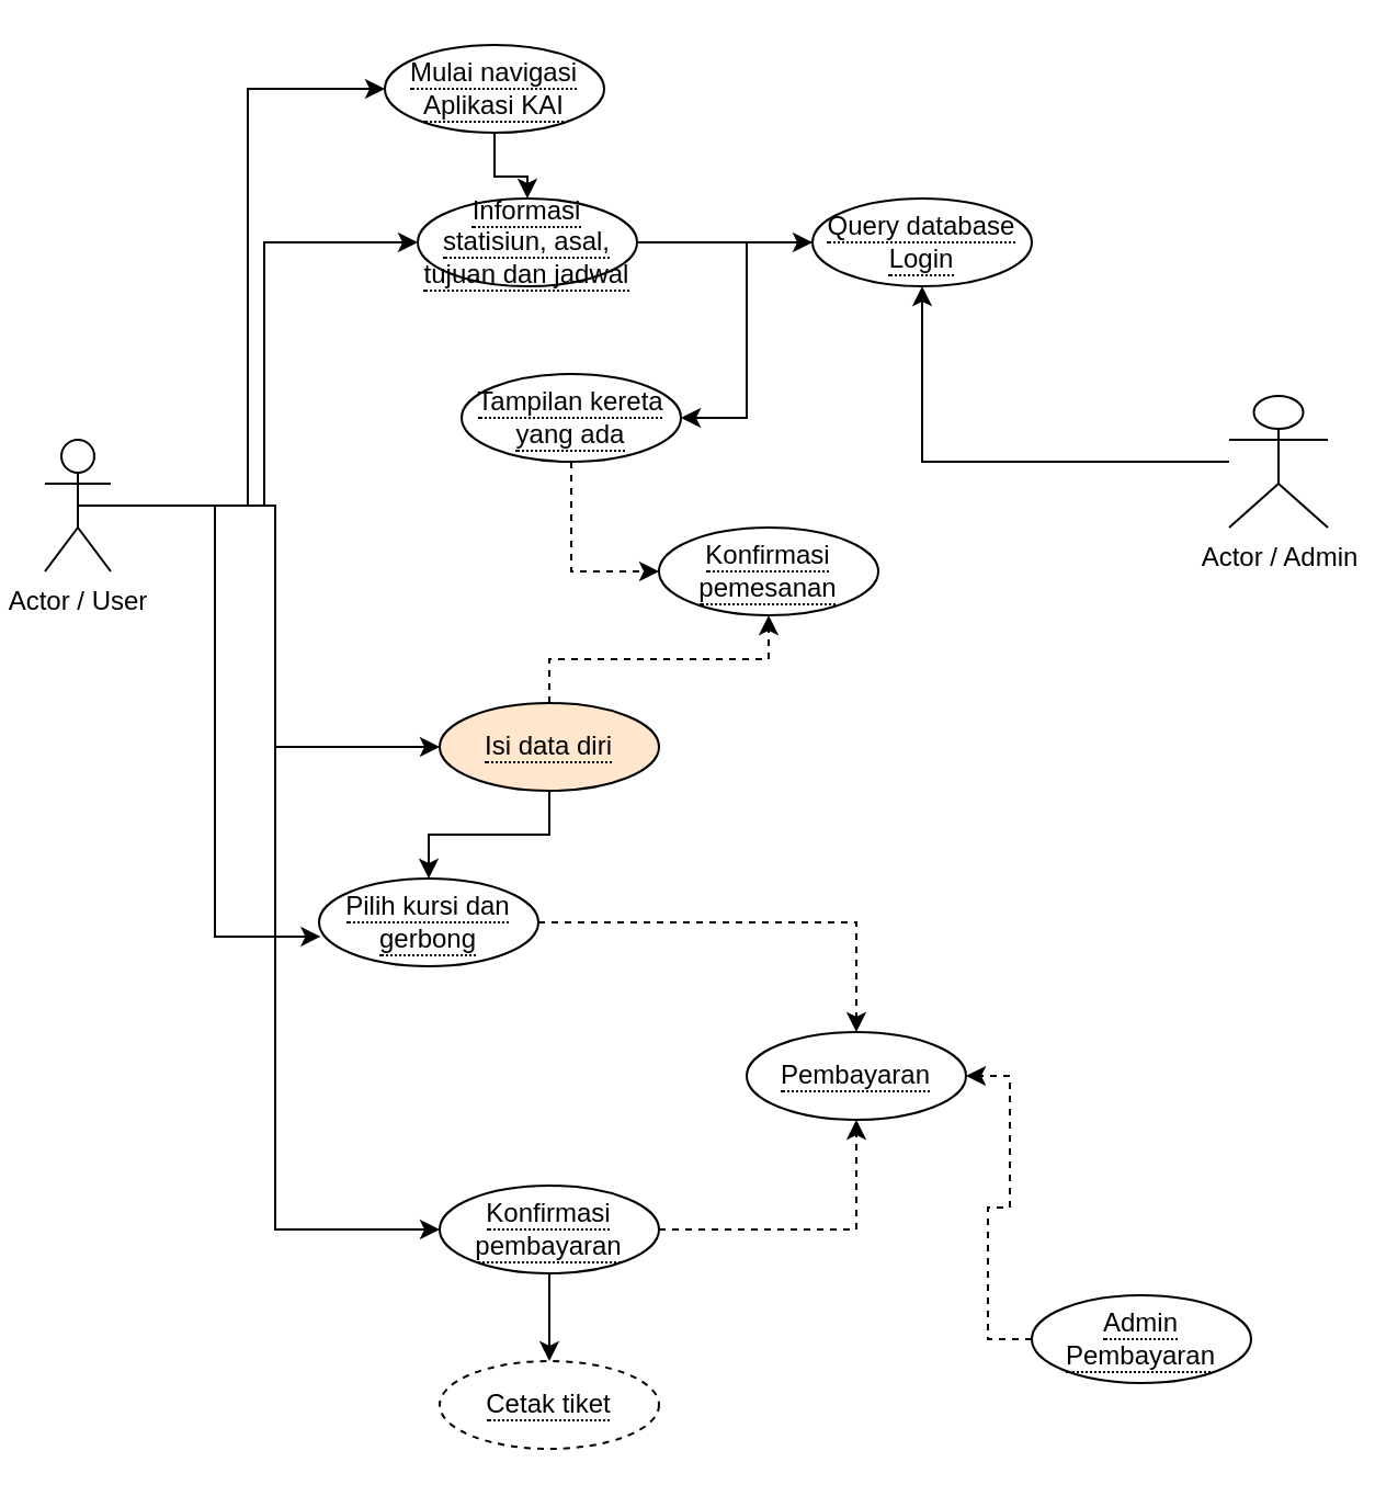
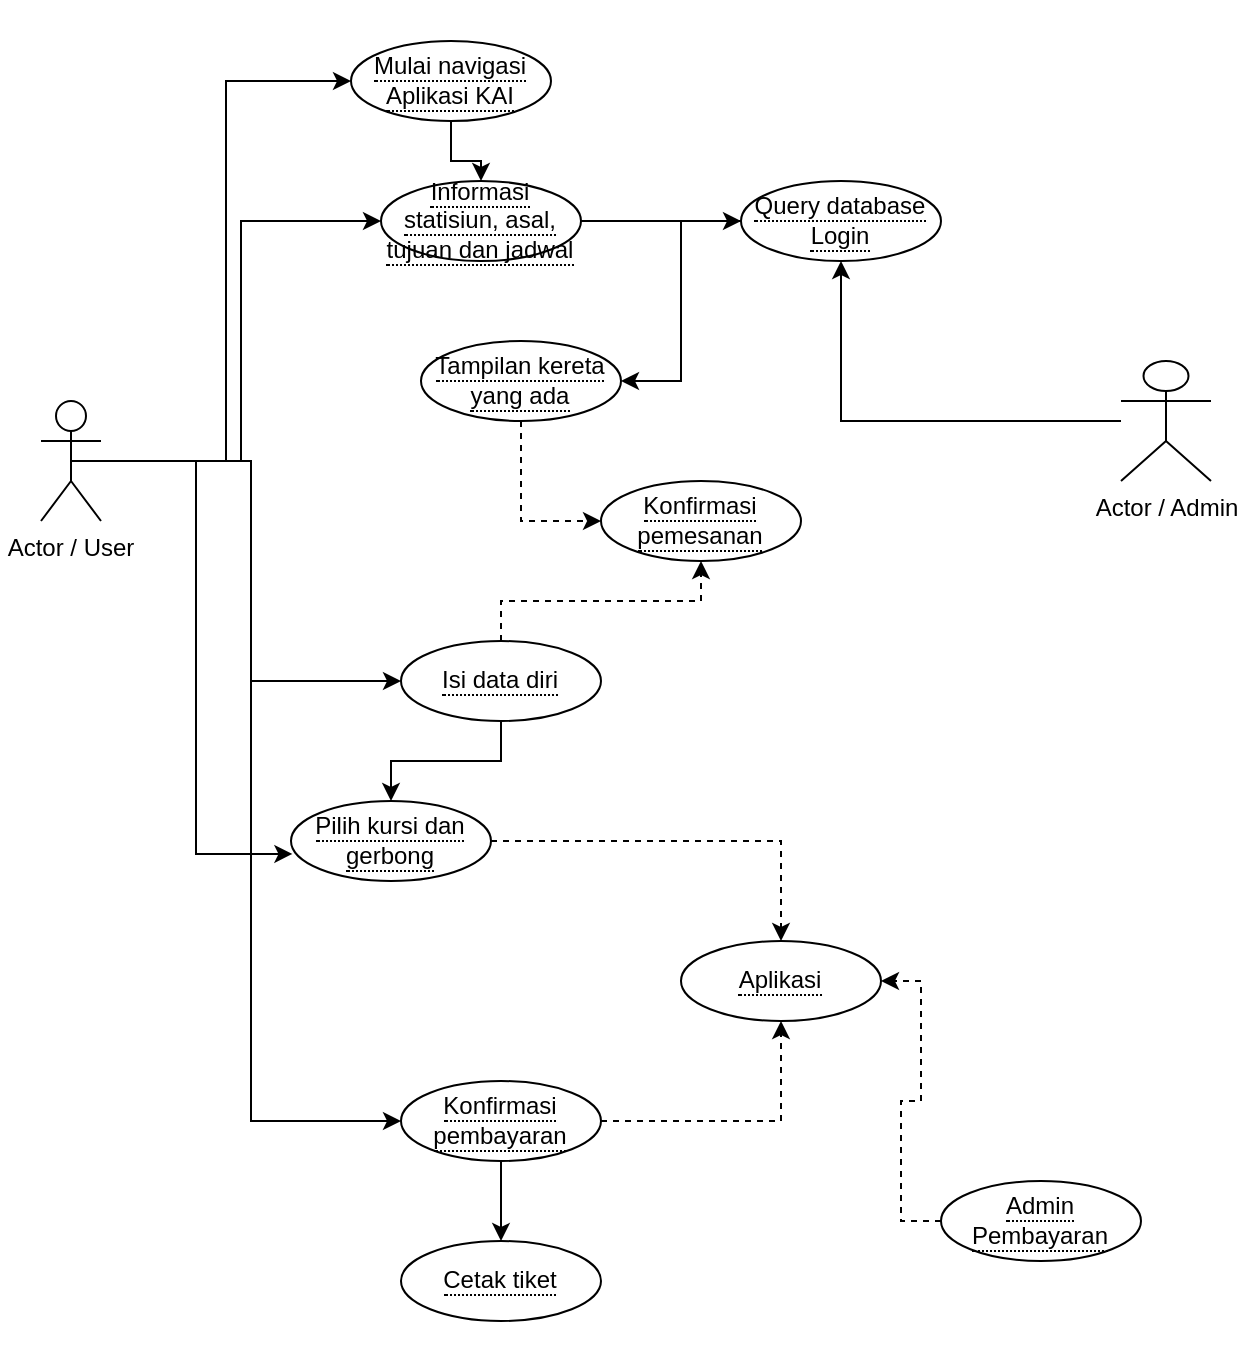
  <mxCell id="0" />
  <mxCell id="1" parent="0" />
  <mxCell id="2" style="edgeStyle=orthogonalEdgeStyle;rounded=0;orthogonalLoop=1;jettySize=auto;html=1;exitX=0.5;exitY=0.5;exitDx=0;exitDy=0;exitPerimeter=0;entryX=0;entryY=0.5;entryDx=0;entryDy=0;" edge="1" parent="1" source="6" target="10"><mxGeometry relative="1" as="geometry" /></mxCell>
  <mxCell id="3" style="edgeStyle=orthogonalEdgeStyle;rounded=0;orthogonalLoop=1;jettySize=auto;html=1;entryX=0;entryY=0.5;entryDx=0;entryDy=0;" edge="1" parent="1" source="6" target="12"><mxGeometry relative="1" as="geometry" /></mxCell>
  <mxCell id="4" style="edgeStyle=orthogonalEdgeStyle;rounded=0;orthogonalLoop=1;jettySize=auto;html=1;exitX=0.5;exitY=0.5;exitDx=0;exitDy=0;exitPerimeter=0;entryX=0;entryY=0.5;entryDx=0;entryDy=0;" edge="1" parent="1" source="6" target="20"><mxGeometry relative="1" as="geometry" /></mxCell>
  <mxCell id="5" style="edgeStyle=orthogonalEdgeStyle;rounded=0;orthogonalLoop=1;jettySize=auto;html=1;entryX=0;entryY=0.5;entryDx=0;entryDy=0;" edge="1" parent="1" source="6" target="25"><mxGeometry relative="1" as="geometry" /></mxCell>
  <mxCell id="6" value="Actor / User" style="shape=umlActor;verticalLabelPosition=bottom;verticalAlign=top;html=1;outlineConnect=0;" vertex="1" parent="1"><mxGeometry x="20" y="200" width="30" height="60" as="geometry" /></mxCell>
  <mxCell id="7" style="edgeStyle=orthogonalEdgeStyle;rounded=0;orthogonalLoop=1;jettySize=auto;html=1;entryX=0.5;entryY=1;entryDx=0;entryDy=0;" edge="1" parent="1" source="8" target="14"><mxGeometry relative="1" as="geometry" /></mxCell>
  <mxCell id="8" value="Actor / Admin" style="shape=umlActor;verticalLabelPosition=bottom;verticalAlign=top;html=1;outlineConnect=0;" vertex="1" parent="1"><mxGeometry x="560" y="180" width="45" height="60" as="geometry" /></mxCell>
  <mxCell id="9" value="" style="edgeStyle=orthogonalEdgeStyle;rounded=0;orthogonalLoop=1;jettySize=auto;html=1;" edge="1" parent="1" source="10" target="12"><mxGeometry relative="1" as="geometry" /></mxCell>
  <mxCell id="10" value="&lt;span style=&quot;border-bottom: 1px dotted&quot;&gt;Mulai navigasi Aplikasi KAI&lt;/span&gt;" style="ellipse;whiteSpace=wrap;html=1;align=center;" vertex="1" parent="1"><mxGeometry x="175" y="20" width="100" height="40" as="geometry" /></mxCell>
  <mxCell id="11" value="" style="edgeStyle=orthogonalEdgeStyle;rounded=0;orthogonalLoop=1;jettySize=auto;html=1;" edge="1" parent="1" source="12" target="14"><mxGeometry relative="1" as="geometry" /></mxCell>
  <mxCell id="12" value="&lt;span style=&quot;border-bottom: 1px dotted&quot;&gt;Informasi statisiun, asal, tujuan dan jadwal&lt;/span&gt;" style="ellipse;whiteSpace=wrap;html=1;align=center;" vertex="1" parent="1"><mxGeometry x="190" y="90" width="100" height="40" as="geometry" /></mxCell>
  <mxCell id="13" style="edgeStyle=orthogonalEdgeStyle;rounded=0;orthogonalLoop=1;jettySize=auto;html=1;entryX=1;entryY=0.5;entryDx=0;entryDy=0;" edge="1" parent="1" source="14" target="16"><mxGeometry relative="1" as="geometry" /></mxCell>
  <mxCell id="14" value="&lt;span style=&quot;border-bottom: 1px dotted&quot;&gt;Query database Login&lt;/span&gt;" style="ellipse;whiteSpace=wrap;html=1;align=center;" vertex="1" parent="1"><mxGeometry x="370" y="90" width="100" height="40" as="geometry" /></mxCell>
  <mxCell id="15" style="edgeStyle=orthogonalEdgeStyle;rounded=0;orthogonalLoop=1;jettySize=auto;html=1;entryX=0;entryY=0.5;entryDx=0;entryDy=0;dashed=1;" edge="1" parent="1" source="16" target="17"><mxGeometry relative="1" as="geometry" /></mxCell>
  <mxCell id="16" value="&lt;span style=&quot;border-bottom: 1px dotted&quot;&gt;Tampilan kereta yang ada&lt;/span&gt;" style="ellipse;whiteSpace=wrap;html=1;align=center;" vertex="1" parent="1"><mxGeometry x="210" y="170" width="100" height="40" as="geometry" /></mxCell>
  <mxCell id="17" value="&lt;span style=&quot;border-bottom: 1px dotted&quot;&gt;Konfirmasi pemesanan&lt;/span&gt;" style="ellipse;whiteSpace=wrap;html=1;align=center;" vertex="1" parent="1"><mxGeometry x="300" y="240" width="100" height="40" as="geometry" /></mxCell>
  <mxCell id="18" value="" style="edgeStyle=orthogonalEdgeStyle;rounded=0;orthogonalLoop=1;jettySize=auto;html=1;" edge="1" parent="1" source="20" target="22"><mxGeometry relative="1" as="geometry" /></mxCell>
  <mxCell id="19" style="edgeStyle=orthogonalEdgeStyle;rounded=0;orthogonalLoop=1;jettySize=auto;html=1;entryX=0.5;entryY=1;entryDx=0;entryDy=0;dashed=1;" edge="1" parent="1" source="20" target="17"><mxGeometry relative="1" as="geometry" /></mxCell>
- <mxCell id="20" value="&lt;span style=&quot;border-bottom: 1px dotted&quot;&gt;Isi data diri&lt;/span&gt;" style="ellipse;whiteSpace=wrap;html=1;align=center;fillColor=#ffe6cc;" vertex="1" parent="1"><mxGeometry x="200" y="320" width="100" height="40" as="geometry" /></mxCell>
+ <mxCell id="20" value="&lt;span style=&quot;border-bottom: 1px dotted&quot;&gt;Isi data diri&lt;/span&gt;" style="ellipse;whiteSpace=wrap;html=1;align=center;" vertex="1" parent="1"><mxGeometry x="200" y="320" width="100" height="40" as="geometry" /></mxCell>
  <mxCell id="21" style="edgeStyle=orthogonalEdgeStyle;rounded=0;orthogonalLoop=1;jettySize=auto;html=1;entryX=0.5;entryY=0;entryDx=0;entryDy=0;dashed=1;" edge="1" parent="1" source="22" target="26"><mxGeometry relative="1" as="geometry" /></mxCell>
  <mxCell id="22" value="&lt;span style=&quot;border-bottom: 1px dotted&quot;&gt;Pilih kursi dan gerbong&lt;/span&gt;" style="ellipse;whiteSpace=wrap;html=1;align=center;" vertex="1" parent="1"><mxGeometry x="145" y="400" width="100" height="40" as="geometry" /></mxCell>
  <mxCell id="23" style="edgeStyle=orthogonalEdgeStyle;rounded=0;orthogonalLoop=1;jettySize=auto;html=1;entryX=0.5;entryY=1;entryDx=0;entryDy=0;dashed=1;" edge="1" parent="1" source="25" target="26"><mxGeometry relative="1" as="geometry" /></mxCell>
  <mxCell id="24" value="" style="edgeStyle=orthogonalEdgeStyle;rounded=0;orthogonalLoop=1;jettySize=auto;html=1;" edge="1" parent="1" source="25" target="27"><mxGeometry relative="1" as="geometry" /></mxCell>
  <mxCell id="25" value="&lt;span style=&quot;border-bottom: 1px dotted&quot;&gt;Konfirmasi pembayaran&lt;/span&gt;" style="ellipse;whiteSpace=wrap;html=1;align=center;" vertex="1" parent="1"><mxGeometry x="200" y="540" width="100" height="40" as="geometry" /></mxCell>
- <mxCell id="26" value="&lt;span style=&quot;border-bottom: 1px dotted&quot;&gt;Pembayaran&lt;/span&gt;" style="ellipse;whiteSpace=wrap;html=1;align=center;" vertex="1" parent="1"><mxGeometry x="340" y="470" width="100" height="40" as="geometry" /></mxCell>
- <mxCell id="27" value="&lt;span style=&quot;border-bottom: 1px dotted&quot;&gt;Cetak tiket&lt;/span&gt;" style="ellipse;whiteSpace=wrap;html=1;align=center;dashed=1;" vertex="1" parent="1"><mxGeometry x="200" y="620" width="100" height="40" as="geometry" /></mxCell>
+ <mxCell id="26" value="&lt;span style=&quot;border-bottom: 1px dotted&quot;&gt;Aplikasi&lt;/span&gt;" style="ellipse;whiteSpace=wrap;html=1;align=center;" vertex="1" parent="1"><mxGeometry x="340" y="470" width="100" height="40" as="geometry" /></mxCell>
+ <mxCell id="27" value="&lt;span style=&quot;border-bottom: 1px dotted&quot;&gt;Cetak tiket&lt;/span&gt;" style="ellipse;whiteSpace=wrap;html=1;align=center;" vertex="1" parent="1"><mxGeometry x="200" y="620" width="100" height="40" as="geometry" /></mxCell>
  <mxCell id="28" style="edgeStyle=orthogonalEdgeStyle;rounded=0;orthogonalLoop=1;jettySize=auto;html=1;entryX=1;entryY=0.5;entryDx=0;entryDy=0;dashed=1;" edge="1" parent="1" source="29" target="26"><mxGeometry relative="1" as="geometry" /></mxCell>
  <mxCell id="29" value="&lt;span style=&quot;border-bottom: 1px dotted&quot;&gt;Admin Pembayaran&lt;/span&gt;" style="ellipse;whiteSpace=wrap;html=1;align=center;" vertex="1" parent="1"><mxGeometry x="470" y="590" width="100" height="40" as="geometry" /></mxCell>
  <mxCell id="30" style="edgeStyle=orthogonalEdgeStyle;rounded=0;orthogonalLoop=1;jettySize=auto;html=1;entryX=0.007;entryY=0.662;entryDx=0;entryDy=0;entryPerimeter=0;" edge="1" parent="1" source="6" target="22"><mxGeometry relative="1" as="geometry" /></mxCell>
